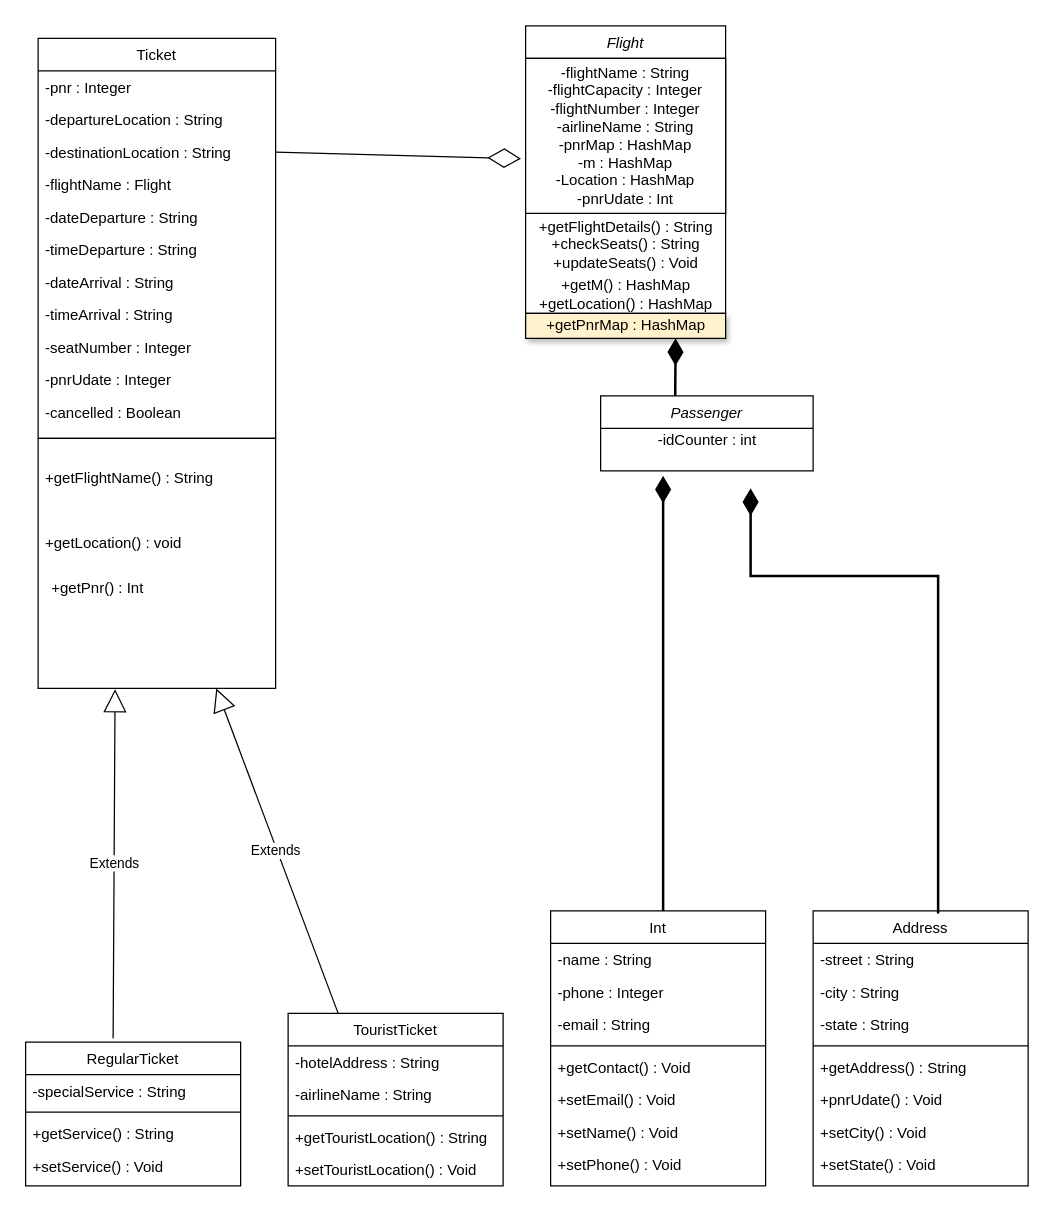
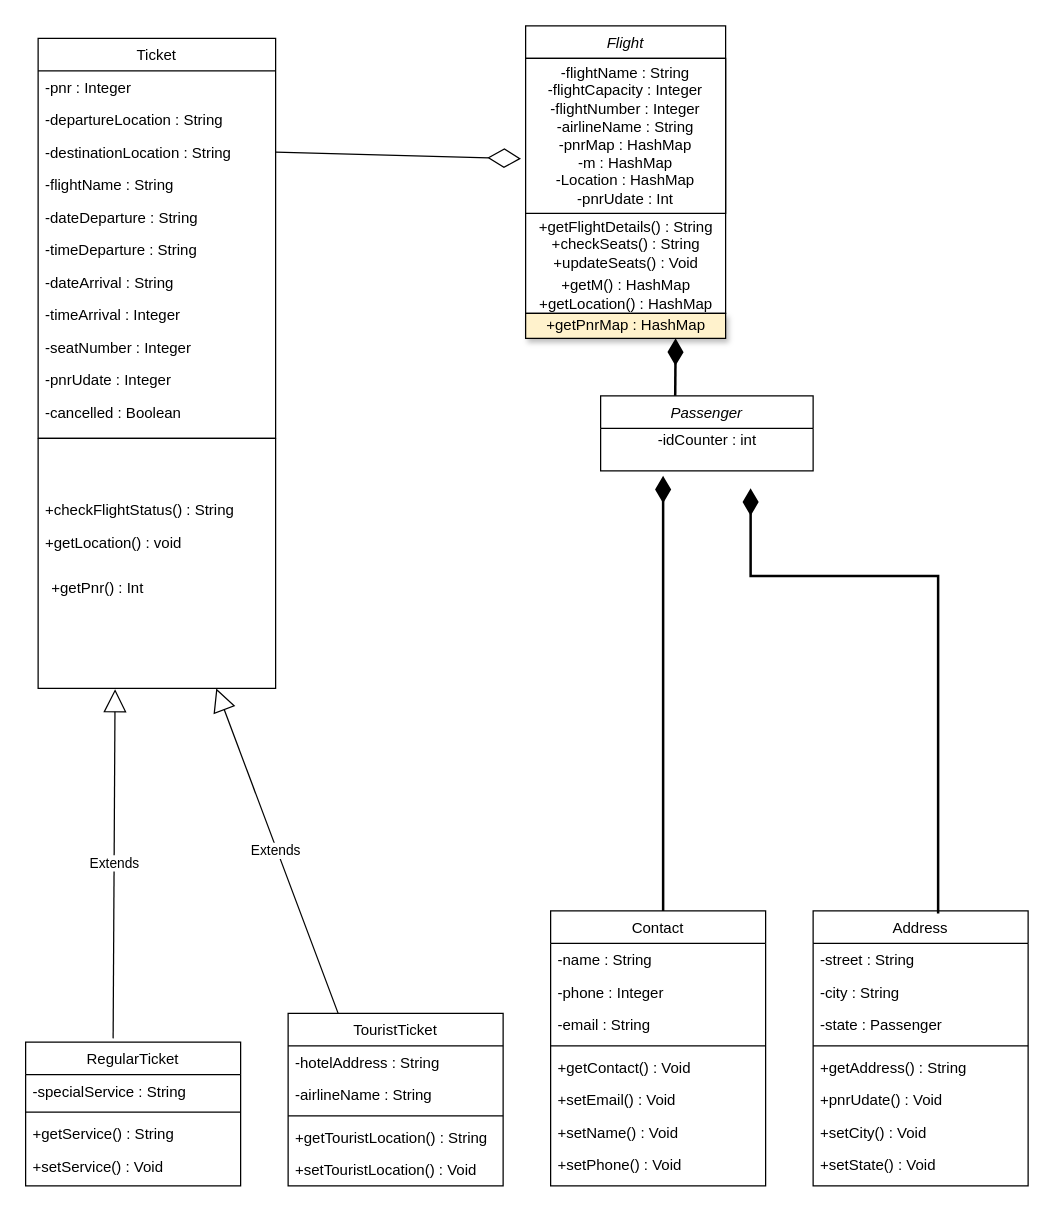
  <mxCell id="0" />
  <mxCell id="1" parent="0" />
  <mxCell id="2" value="Flight" style="swimlane;fontStyle=2;align=center;verticalAlign=top;childLayout=stackLayout;horizontal=1;startSize=26;horizontalStack=0;resizeParent=1;resizeLast=0;collapsible=1;marginBottom=0;rounded=0;shadow=0;strokeWidth=1;" parent="1" vertex="1"><mxGeometry x="420" width="160" height="230" as="geometry" y="20"><mxRectangle x="400" y="20" width="160" height="26" as="alternateBounds" /></mxGeometry></mxCell>
  <mxCell id="3" value="-flightName : String&lt;br&gt;-flightCapacity : Integer&lt;br&gt;-flightNumber : Integer&lt;br&gt;-airlineName : String&lt;br&gt;-pnrMap : HashMap&lt;br&gt;-m : HashMap&lt;br&gt;-Location : HashMap&lt;br&gt;-pnrUdate : Int" style="whiteSpace=wrap;html=1;" parent="2" vertex="1"><mxGeometry y="26" width="160" height="124" as="geometry" /></mxCell>
  <mxCell id="4" value="+getFlightDetails() : String&lt;br&gt;+checkSeats() : String&lt;br&gt;+updateSeats() : Void&lt;br&gt;" style="text;html=1;align=center;verticalAlign=middle;resizable=0;points=[];autosize=1;strokeColor=none;fillColor=none;" parent="2" vertex="1"><mxGeometry y="150" width="160" height="50" as="geometry" /></mxCell>
  <mxCell id="5" value="+getM() : HashMap&lt;br&gt;+getLocation() : HashMap" style="text;html=1;align=center;verticalAlign=middle;resizable=0;points=[];autosize=1;strokeColor=none;fillColor=none;" parent="2" vertex="1"><mxGeometry y="200" width="160" height="30" as="geometry" /></mxCell>
  <mxCell id="6" value="Address" style="swimlane;fontStyle=0;align=center;verticalAlign=top;childLayout=stackLayout;horizontal=1;startSize=26;horizontalStack=0;resizeParent=1;resizeLast=0;collapsible=1;marginBottom=0;rounded=0;shadow=0;strokeWidth=1;" parent="1" vertex="1"><mxGeometry x="650" y="728" width="172" height="220" as="geometry"><mxRectangle x="550" y="140" width="160" height="26" as="alternateBounds" /></mxGeometry></mxCell>
  <mxCell id="7" value="-street : String" style="text;align=left;verticalAlign=top;spacingLeft=4;spacingRight=4;overflow=hidden;rotatable=0;points=[[0,0.5],[1,0.5]];portConstraint=eastwest;" parent="6" vertex="1"><mxGeometry y="26" width="172" height="26" as="geometry" /></mxCell>
  <mxCell id="8" value="-city : String" style="text;align=left;verticalAlign=top;spacingLeft=4;spacingRight=4;overflow=hidden;rotatable=0;points=[[0,0.5],[1,0.5]];portConstraint=eastwest;rounded=0;shadow=0;html=0;" parent="6" vertex="1"><mxGeometry y="52" width="172" height="26" as="geometry" /></mxCell>
- <mxCell id="9" value="-state : String" style="text;align=left;verticalAlign=top;spacingLeft=4;spacingRight=4;overflow=hidden;rotatable=0;points=[[0,0.5],[1,0.5]];portConstraint=eastwest;rounded=0;shadow=0;html=0;" parent="6" vertex="1"><mxGeometry y="78" width="172" height="26" as="geometry" /></mxCell>
+ <mxCell id="9" value="-state : Passenger" style="text;align=left;verticalAlign=top;spacingLeft=4;spacingRight=4;overflow=hidden;rotatable=0;points=[[0,0.5],[1,0.5]];portConstraint=eastwest;rounded=0;shadow=0;html=0;" parent="6" vertex="1"><mxGeometry y="78" width="172" height="26" as="geometry" /></mxCell>
  <mxCell id="10" value="" style="line;html=1;strokeWidth=1;align=left;verticalAlign=middle;spacingTop=-1;spacingLeft=3;spacingRight=3;rotatable=0;labelPosition=right;points=[];portConstraint=eastwest;" parent="6" vertex="1"><mxGeometry y="104" width="172" height="8" as="geometry" /></mxCell>
  <mxCell id="11" value="+getAddress() : String" style="text;align=left;verticalAlign=top;spacingLeft=4;spacingRight=4;overflow=hidden;rotatable=0;points=[[0,0.5],[1,0.5]];portConstraint=eastwest;" parent="6" vertex="1"><mxGeometry y="112" width="172" height="26" as="geometry" /></mxCell>
  <mxCell id="12" value="+pnrUdate() : Void" style="text;align=left;verticalAlign=top;spacingLeft=4;spacingRight=4;overflow=hidden;rotatable=0;points=[[0,0.5],[1,0.5]];portConstraint=eastwest;" parent="6" vertex="1"><mxGeometry y="138" width="172" height="26" as="geometry" /></mxCell>
  <mxCell id="13" value="+setCity() : Void" style="text;align=left;verticalAlign=top;spacingLeft=4;spacingRight=4;overflow=hidden;rotatable=0;points=[[0,0.5],[1,0.5]];portConstraint=eastwest;" parent="6" vertex="1"><mxGeometry y="164" width="172" height="26" as="geometry" /></mxCell>
  <mxCell id="14" value="+setState() : Void" style="text;align=left;verticalAlign=top;spacingLeft=4;spacingRight=4;overflow=hidden;rotatable=0;points=[[0,0.5],[1,0.5]];portConstraint=eastwest;" parent="6" vertex="1"><mxGeometry y="190" width="172" height="26" as="geometry" /></mxCell>
- <mxCell id="15" value="Int" style="swimlane;fontStyle=0;align=center;verticalAlign=top;childLayout=stackLayout;horizontal=1;startSize=26;horizontalStack=0;resizeParent=1;resizeLast=0;collapsible=1;marginBottom=0;rounded=0;shadow=0;strokeWidth=1;" parent="1" vertex="1"><mxGeometry x="440" y="728" width="172" height="220" as="geometry"><mxRectangle x="550" y="140" width="160" height="26" as="alternateBounds" /></mxGeometry></mxCell>
+ <mxCell id="15" value="Contact" style="swimlane;fontStyle=0;align=center;verticalAlign=top;childLayout=stackLayout;horizontal=1;startSize=26;horizontalStack=0;resizeParent=1;resizeLast=0;collapsible=1;marginBottom=0;rounded=0;shadow=0;strokeWidth=1;" parent="1" vertex="1"><mxGeometry x="440" y="728" width="172" height="220" as="geometry"><mxRectangle x="550" y="140" width="160" height="26" as="alternateBounds" /></mxGeometry></mxCell>
  <mxCell id="16" value="-name : String" style="text;align=left;verticalAlign=top;spacingLeft=4;spacingRight=4;overflow=hidden;rotatable=0;points=[[0,0.5],[1,0.5]];portConstraint=eastwest;" parent="15" vertex="1"><mxGeometry y="26" width="172" height="26" as="geometry" /></mxCell>
  <mxCell id="17" value="-phone : Integer" style="text;align=left;verticalAlign=top;spacingLeft=4;spacingRight=4;overflow=hidden;rotatable=0;points=[[0,0.5],[1,0.5]];portConstraint=eastwest;rounded=0;shadow=0;html=0;" parent="15" vertex="1"><mxGeometry y="52" width="172" height="26" as="geometry" /></mxCell>
  <mxCell id="18" value="-email : String" style="text;align=left;verticalAlign=top;spacingLeft=4;spacingRight=4;overflow=hidden;rotatable=0;points=[[0,0.5],[1,0.5]];portConstraint=eastwest;rounded=0;shadow=0;html=0;" parent="15" vertex="1"><mxGeometry y="78" width="172" height="26" as="geometry" /></mxCell>
  <mxCell id="19" value="" style="line;html=1;strokeWidth=1;align=left;verticalAlign=middle;spacingTop=-1;spacingLeft=3;spacingRight=3;rotatable=0;labelPosition=right;points=[];portConstraint=eastwest;" parent="15" vertex="1"><mxGeometry y="104" width="172" height="8" as="geometry" /></mxCell>
  <mxCell id="20" value="+getContact() : Void" style="text;align=left;verticalAlign=top;spacingLeft=4;spacingRight=4;overflow=hidden;rotatable=0;points=[[0,0.5],[1,0.5]];portConstraint=eastwest;" parent="15" vertex="1"><mxGeometry y="112" width="172" height="26" as="geometry" /></mxCell>
  <mxCell id="21" value="+setEmail() : Void" style="text;align=left;verticalAlign=top;spacingLeft=4;spacingRight=4;overflow=hidden;rotatable=0;points=[[0,0.5],[1,0.5]];portConstraint=eastwest;" parent="15" vertex="1"><mxGeometry y="138" width="172" height="26" as="geometry" /></mxCell>
  <mxCell id="22" value="+setName() : Void" style="text;align=left;verticalAlign=top;spacingLeft=4;spacingRight=4;overflow=hidden;rotatable=0;points=[[0,0.5],[1,0.5]];portConstraint=eastwest;" parent="15" vertex="1"><mxGeometry y="164" width="172" height="26" as="geometry" /></mxCell>
  <mxCell id="23" value="+setPhone() : Void" style="text;align=left;verticalAlign=top;spacingLeft=4;spacingRight=4;overflow=hidden;rotatable=0;points=[[0,0.5],[1,0.5]];portConstraint=eastwest;" parent="15" vertex="1"><mxGeometry y="190" width="172" height="26" as="geometry" /></mxCell>
  <mxCell id="24" value="Passenger" style="swimlane;fontStyle=2;align=center;verticalAlign=top;childLayout=stackLayout;horizontal=1;startSize=26;horizontalStack=0;resizeParent=1;resizeLast=0;collapsible=1;marginBottom=0;rounded=0;shadow=0;strokeWidth=1;" parent="1" vertex="1"><mxGeometry x="480" y="316" width="170" height="60" as="geometry"><mxRectangle x="400" y="220" width="160" height="26" as="alternateBounds" /></mxGeometry></mxCell>
  <mxCell id="25" value="-idCounter : int" style="text;html=1;align=center;verticalAlign=middle;resizable=0;points=[];autosize=1;strokeColor=none;fillColor=none;" parent="24" vertex="1"><mxGeometry y="26" width="170" height="20" as="geometry" /></mxCell>
  <mxCell id="26" value="Ticket" style="swimlane;fontStyle=0;align=center;verticalAlign=top;childLayout=stackLayout;horizontal=1;startSize=26;horizontalStack=0;resizeParent=1;resizeLast=0;collapsible=1;marginBottom=0;rounded=0;shadow=0;strokeWidth=1;" parent="1" vertex="1"><mxGeometry x="30" y="30" width="190" height="320" as="geometry"><mxRectangle x="10" y="10" width="160" height="26" as="alternateBounds" /></mxGeometry></mxCell>
  <mxCell id="27" value="-pnr : Integer" style="text;align=left;verticalAlign=top;spacingLeft=4;spacingRight=4;overflow=hidden;rotatable=0;points=[[0,0.5],[1,0.5]];portConstraint=eastwest;" parent="26" vertex="1"><mxGeometry y="26" width="190" height="26" as="geometry" /></mxCell>
  <mxCell id="28" value="-departureLocation : String" style="text;align=left;verticalAlign=top;spacingLeft=4;spacingRight=4;overflow=hidden;rotatable=0;points=[[0,0.5],[1,0.5]];portConstraint=eastwest;rounded=0;shadow=0;html=0;" parent="26" vertex="1"><mxGeometry y="52" width="190" height="26" as="geometry" /></mxCell>
  <mxCell id="29" value="-destinationLocation : String&#10;" style="text;align=left;verticalAlign=top;spacingLeft=4;spacingRight=4;overflow=hidden;rotatable=0;points=[[0,0.5],[1,0.5]];portConstraint=eastwest;rounded=0;shadow=0;html=0;" parent="26" vertex="1"><mxGeometry y="78" width="190" height="26" as="geometry" /></mxCell>
- <mxCell id="30" value="-flightName : Flight&#10;" style="text;align=left;verticalAlign=top;spacingLeft=4;spacingRight=4;overflow=hidden;rotatable=0;points=[[0,0.5],[1,0.5]];portConstraint=eastwest;rounded=0;shadow=0;html=0;" parent="26" vertex="1"><mxGeometry y="104" width="190" height="26" as="geometry" /></mxCell>
+ <mxCell id="30" value="-flightName : String&#10;" style="text;align=left;verticalAlign=top;spacingLeft=4;spacingRight=4;overflow=hidden;rotatable=0;points=[[0,0.5],[1,0.5]];portConstraint=eastwest;rounded=0;shadow=0;html=0;" parent="26" vertex="1"><mxGeometry y="104" width="190" height="26" as="geometry" /></mxCell>
  <mxCell id="31" value="-dateDeparture : String&#10;" style="text;align=left;verticalAlign=top;spacingLeft=4;spacingRight=4;overflow=hidden;rotatable=0;points=[[0,0.5],[1,0.5]];portConstraint=eastwest;rounded=0;shadow=0;html=0;" parent="26" vertex="1"><mxGeometry y="130" width="190" height="26" as="geometry" /></mxCell>
  <mxCell id="32" value="-timeDeparture : String" style="text;align=left;verticalAlign=top;spacingLeft=4;spacingRight=4;overflow=hidden;rotatable=0;points=[[0,0.5],[1,0.5]];portConstraint=eastwest;rounded=0;shadow=0;html=0;" parent="26" vertex="1"><mxGeometry y="156" width="190" height="26" as="geometry" /></mxCell>
  <mxCell id="33" value="-dateArrival : String" style="text;align=left;verticalAlign=top;spacingLeft=4;spacingRight=4;overflow=hidden;rotatable=0;points=[[0,0.5],[1,0.5]];portConstraint=eastwest;rounded=0;shadow=0;html=0;" parent="26" vertex="1"><mxGeometry y="182" width="190" height="26" as="geometry" /></mxCell>
- <mxCell id="34" value="-timeArrival : String" style="text;align=left;verticalAlign=top;spacingLeft=4;spacingRight=4;overflow=hidden;rotatable=0;points=[[0,0.5],[1,0.5]];portConstraint=eastwest;rounded=0;shadow=0;html=0;" parent="26" vertex="1"><mxGeometry y="208" width="190" height="26" as="geometry" /></mxCell>
+ <mxCell id="34" value="-timeArrival : Integer" style="text;align=left;verticalAlign=top;spacingLeft=4;spacingRight=4;overflow=hidden;rotatable=0;points=[[0,0.5],[1,0.5]];portConstraint=eastwest;rounded=0;shadow=0;html=0;" parent="26" vertex="1"><mxGeometry y="208" width="190" height="26" as="geometry" /></mxCell>
  <mxCell id="35" value="-seatNumber : Integer" style="text;align=left;verticalAlign=top;spacingLeft=4;spacingRight=4;overflow=hidden;rotatable=0;points=[[0,0.5],[1,0.5]];portConstraint=eastwest;rounded=0;shadow=0;html=0;" parent="26" vertex="1"><mxGeometry y="234" width="190" height="26" as="geometry" /></mxCell>
  <mxCell id="36" value="-pnrUdate : Integer" style="text;align=left;verticalAlign=top;spacingLeft=4;spacingRight=4;overflow=hidden;rotatable=0;points=[[0,0.5],[1,0.5]];portConstraint=eastwest;rounded=0;shadow=0;html=0;" parent="26" vertex="1"><mxGeometry y="260" width="190" height="26" as="geometry" /></mxCell>
  <mxCell id="37" value="-cancelled : Boolean" style="text;align=left;verticalAlign=top;spacingLeft=4;spacingRight=4;overflow=hidden;rotatable=0;points=[[0,0.5],[1,0.5]];portConstraint=eastwest;rounded=0;shadow=0;html=0;" parent="26" vertex="1"><mxGeometry y="286" width="190" height="26" as="geometry" /></mxCell>
  <mxCell id="38" value="" style="swimlane;startSize=0;" parent="1" vertex="1"><mxGeometry x="30" y="350" width="190" height="200" as="geometry" /></mxCell>
- <mxCell id="39" value="+getFlightName() : String&#10;" style="text;align=left;verticalAlign=top;spacingLeft=4;spacingRight=4;overflow=hidden;rotatable=0;points=[[0,0.5],[1,0.5]];portConstraint=eastwest;rounded=0;shadow=0;html=0;" parent="38" vertex="1"><mxGeometry y="18" width="172" height="26" as="geometry" /></mxCell>
+ <mxCell id="40" value="+checkFlightStatus() : String&#10;" style="text;align=left;verticalAlign=top;spacingLeft=4;spacingRight=4;overflow=hidden;rotatable=0;points=[[0,0.5],[1,0.5]];portConstraint=eastwest;rounded=0;shadow=0;html=0;" parent="38" vertex="1"><mxGeometry y="44" width="172" height="26" as="geometry" /></mxCell>
  <mxCell id="41" value="+getLocation() : void&#10;" style="text;align=left;verticalAlign=top;spacingLeft=4;spacingRight=4;overflow=hidden;rotatable=0;points=[[0,0.5],[1,0.5]];portConstraint=eastwest;rounded=0;shadow=0;html=0;" parent="38" vertex="1"><mxGeometry y="70" width="172" height="26" as="geometry" /></mxCell>
  <mxCell id="42" value="+getPnr() : Int&#10;" style="text;align=left;verticalAlign=top;spacingLeft=4;spacingRight=4;overflow=hidden;rotatable=0;points=[[0,0.5],[1,0.5]];portConstraint=eastwest;rounded=0;shadow=0;html=0;" parent="38" vertex="1"><mxGeometry x="5" y="106" width="172" height="26" as="geometry" /></mxCell>
  <mxCell id="43" value="RegularTicket" style="swimlane;fontStyle=0;align=center;verticalAlign=top;childLayout=stackLayout;horizontal=1;startSize=26;horizontalStack=0;resizeParent=1;resizeLast=0;collapsible=1;marginBottom=0;rounded=0;shadow=0;strokeWidth=1;" parent="1" vertex="1"><mxGeometry y="833" width="172" height="115" as="geometry" x="20"><mxRectangle x="550" y="140" width="160" height="26" as="alternateBounds" /></mxGeometry></mxCell>
  <mxCell id="44" value="-specialService : String" style="text;align=left;verticalAlign=top;spacingLeft=4;spacingRight=4;overflow=hidden;rotatable=0;points=[[0,0.5],[1,0.5]];portConstraint=eastwest;" parent="43" vertex="1"><mxGeometry y="26" width="172" height="26" as="geometry" /></mxCell>
  <mxCell id="45" value="" style="line;html=1;strokeWidth=1;align=left;verticalAlign=middle;spacingTop=-1;spacingLeft=3;spacingRight=3;rotatable=0;labelPosition=right;points=[];portConstraint=eastwest;" parent="43" vertex="1"><mxGeometry y="52" width="172" height="8" as="geometry" /></mxCell>
  <mxCell id="46" value="+getService() : String" style="text;align=left;verticalAlign=top;spacingLeft=4;spacingRight=4;overflow=hidden;rotatable=0;points=[[0,0.5],[1,0.5]];portConstraint=eastwest;" parent="43" vertex="1"><mxGeometry y="60" width="172" height="26" as="geometry" /></mxCell>
  <mxCell id="47" value="+setService() : Void" style="text;align=left;verticalAlign=top;spacingLeft=4;spacingRight=4;overflow=hidden;rotatable=0;points=[[0,0.5],[1,0.5]];portConstraint=eastwest;" parent="43" vertex="1"><mxGeometry y="86" width="172" height="26" as="geometry" /></mxCell>
  <mxCell id="48" value="TouristTicket" style="swimlane;fontStyle=0;align=center;verticalAlign=top;childLayout=stackLayout;horizontal=1;startSize=26;horizontalStack=0;resizeParent=1;resizeLast=0;collapsible=1;marginBottom=0;rounded=0;shadow=0;strokeWidth=1;" parent="1" vertex="1"><mxGeometry x="230" y="810" width="172" height="138" as="geometry"><mxRectangle x="550" y="140" width="160" height="26" as="alternateBounds" /></mxGeometry></mxCell>
  <mxCell id="49" value="-hotelAddress : String" style="text;align=left;verticalAlign=top;spacingLeft=4;spacingRight=4;overflow=hidden;rotatable=0;points=[[0,0.5],[1,0.5]];portConstraint=eastwest;" parent="48" vertex="1"><mxGeometry y="26" width="172" height="26" as="geometry" /></mxCell>
  <mxCell id="50" value="-airlineName : String" style="text;align=left;verticalAlign=top;spacingLeft=4;spacingRight=4;overflow=hidden;rotatable=0;points=[[0,0.5],[1,0.5]];portConstraint=eastwest;rounded=0;shadow=0;html=0;" parent="48" vertex="1"><mxGeometry y="52" width="172" height="26" as="geometry" /></mxCell>
  <mxCell id="51" value="" style="line;html=1;strokeWidth=1;align=left;verticalAlign=middle;spacingTop=-1;spacingLeft=3;spacingRight=3;rotatable=0;labelPosition=right;points=[];portConstraint=eastwest;" parent="48" vertex="1"><mxGeometry y="78" width="172" height="8" as="geometry" /></mxCell>
  <mxCell id="52" value="+getTouristLocation() : String" style="text;align=left;verticalAlign=top;spacingLeft=4;spacingRight=4;overflow=hidden;rotatable=0;points=[[0,0.5],[1,0.5]];portConstraint=eastwest;" parent="48" vertex="1"><mxGeometry y="86" width="172" height="26" as="geometry" /></mxCell>
  <mxCell id="53" value="+setTouristLocation() : Void" style="text;align=left;verticalAlign=top;spacingLeft=4;spacingRight=4;overflow=hidden;rotatable=0;points=[[0,0.5],[1,0.5]];portConstraint=eastwest;" parent="48" vertex="1"><mxGeometry y="112" width="172" height="26" as="geometry" /></mxCell>
  <mxCell id="54" value="" style="endArrow=diamondThin;endFill=0;endSize=24;html=1;rounded=0;entryX=-0.023;entryY=0.647;entryDx=0;entryDy=0;exitX=1;exitY=0.5;exitDx=0;exitDy=0;entryPerimeter=0;" parent="1" source="29" target="3" edge="1"><mxGeometry width="160" relative="1" as="geometry"><mxPoint x="220" y="140" as="sourcePoint" /><mxPoint x="410" y="130" as="targetPoint" /></mxGeometry></mxCell>
  <mxCell id="55" value="Extends" style="endArrow=block;endSize=16;endFill=0;html=1;rounded=0;entryX=0.324;entryY=1.003;entryDx=0;entryDy=0;entryPerimeter=0;" parent="1" target="38" edge="1"><mxGeometry width="160" relative="1" as="geometry"><mxPoint x="90" y="830" as="sourcePoint" /><mxPoint x="90" y="560" as="targetPoint" /></mxGeometry></mxCell>
  <mxCell id="56" value="Extends" style="endArrow=block;endSize=16;endFill=0;html=1;rounded=0;entryX=0.75;entryY=1;entryDx=0;entryDy=0;" parent="1" target="38" edge="1"><mxGeometry x="0.003" y="1" width="160" relative="1" as="geometry"><mxPoint x="270" y="810" as="sourcePoint" /><mxPoint x="270" y="540" as="targetPoint" /><mxPoint as="offset" /></mxGeometry></mxCell>
  <mxCell id="57" style="edgeStyle=orthogonalEdgeStyle;rounded=0;orthogonalLoop=1;jettySize=auto;html=1;endArrow=diamondThin;endFill=1;endSize=16;targetPerimeterSpacing=10;strokeWidth=2;" edge="1" parent="1"><mxGeometry relative="1" as="geometry"><mxPoint x="530" y="380" as="targetPoint" /><Array as="points"><mxPoint x="530" y="388" /></Array><mxPoint x="530" y="728" as="sourcePoint" /></mxGeometry></mxCell>
  <mxCell id="58" style="edgeStyle=orthogonalEdgeStyle;rounded=0;orthogonalLoop=1;jettySize=auto;html=1;endArrow=diamondThin;endFill=1;endSize=16;targetPerimeterSpacing=10;strokeWidth=2;" edge="1" parent="1"><mxGeometry relative="1" as="geometry"><mxPoint x="600" y="390" as="targetPoint" /><Array as="points"><mxPoint x="600" y="460" /></Array><mxPoint x="750" y="730" as="sourcePoint" /></mxGeometry></mxCell>
  <mxCell id="59" value="+getPnrMap : HashMap" style="html=1;shadow=1;fillColor=#fff2cc;" vertex="1" parent="1"><mxGeometry x="420" y="250" width="160" height="20" as="geometry" /></mxCell>
  <mxCell id="60" style="edgeStyle=orthogonalEdgeStyle;rounded=0;orthogonalLoop=1;jettySize=auto;html=1;endArrow=diamondThin;endFill=1;endSize=16;targetPerimeterSpacing=10;strokeWidth=2;exitX=0.351;exitY=-0.003;exitDx=0;exitDy=0;exitPerimeter=0;" edge="1" parent="1" source="24"><mxGeometry relative="1" as="geometry"><mxPoint x="540" y="270" as="targetPoint" /><Array as="points" /><mxPoint x="540" y="310" as="sourcePoint" /></mxGeometry></mxCell>
